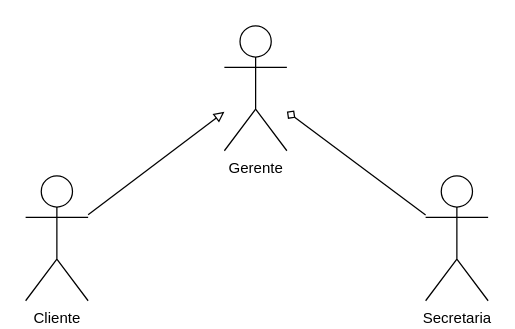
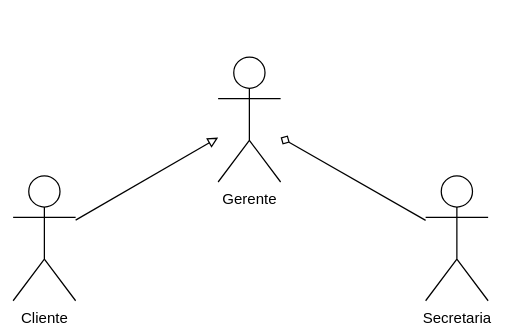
  <mxCell id="0" />
  <mxCell id="1" parent="0" />
- <mxCell id="2" value="Gerente" style="shape=umlActor;verticalLabelPosition=bottom;verticalAlign=top;html=1;outlineConnect=0;" vertex="1" parent="1"><mxGeometry x="179" y="20" width="50" height="100" as="geometry" /></mxCell>
+ <mxCell id="2" value="Gerente" style="shape=umlActor;verticalLabelPosition=bottom;verticalAlign=top;html=1;outlineConnect=0;" vertex="1" parent="1"><mxGeometry x="174" y="45" width="50" height="100" as="geometry" /></mxCell>
  <mxCell id="3" style="edgeStyle=none;rounded=0;orthogonalLoop=1;jettySize=auto;html=1;endArrow=diamond;endFill=0;" edge="1" parent="1" source="4" target="2"><mxGeometry relative="1" as="geometry" /></mxCell>
  <mxCell id="4" value="Secretaria" style="shape=umlActor;verticalLabelPosition=bottom;verticalAlign=top;html=1;outlineConnect=0;" vertex="1" parent="1"><mxGeometry x="340" y="140" width="50" height="100" as="geometry" /></mxCell>
  <mxCell id="5" style="rounded=0;orthogonalLoop=1;jettySize=auto;html=1;endArrow=block;endFill=0;" edge="1" parent="1" source="6" target="2"><mxGeometry relative="1" as="geometry" /></mxCell>
- <mxCell id="6" value="Cliente" style="shape=umlActor;verticalLabelPosition=bottom;verticalAlign=top;html=1;outlineConnect=0;" vertex="1" parent="1"><mxGeometry x="20" y="140" width="50" height="100" as="geometry" /></mxCell>
+ <mxCell id="6" value="Cliente" style="shape=umlActor;verticalLabelPosition=bottom;verticalAlign=top;html=1;outlineConnect=0;" vertex="1" parent="1"><mxGeometry x="10" y="140" width="50" height="100" as="geometry" /></mxCell>
